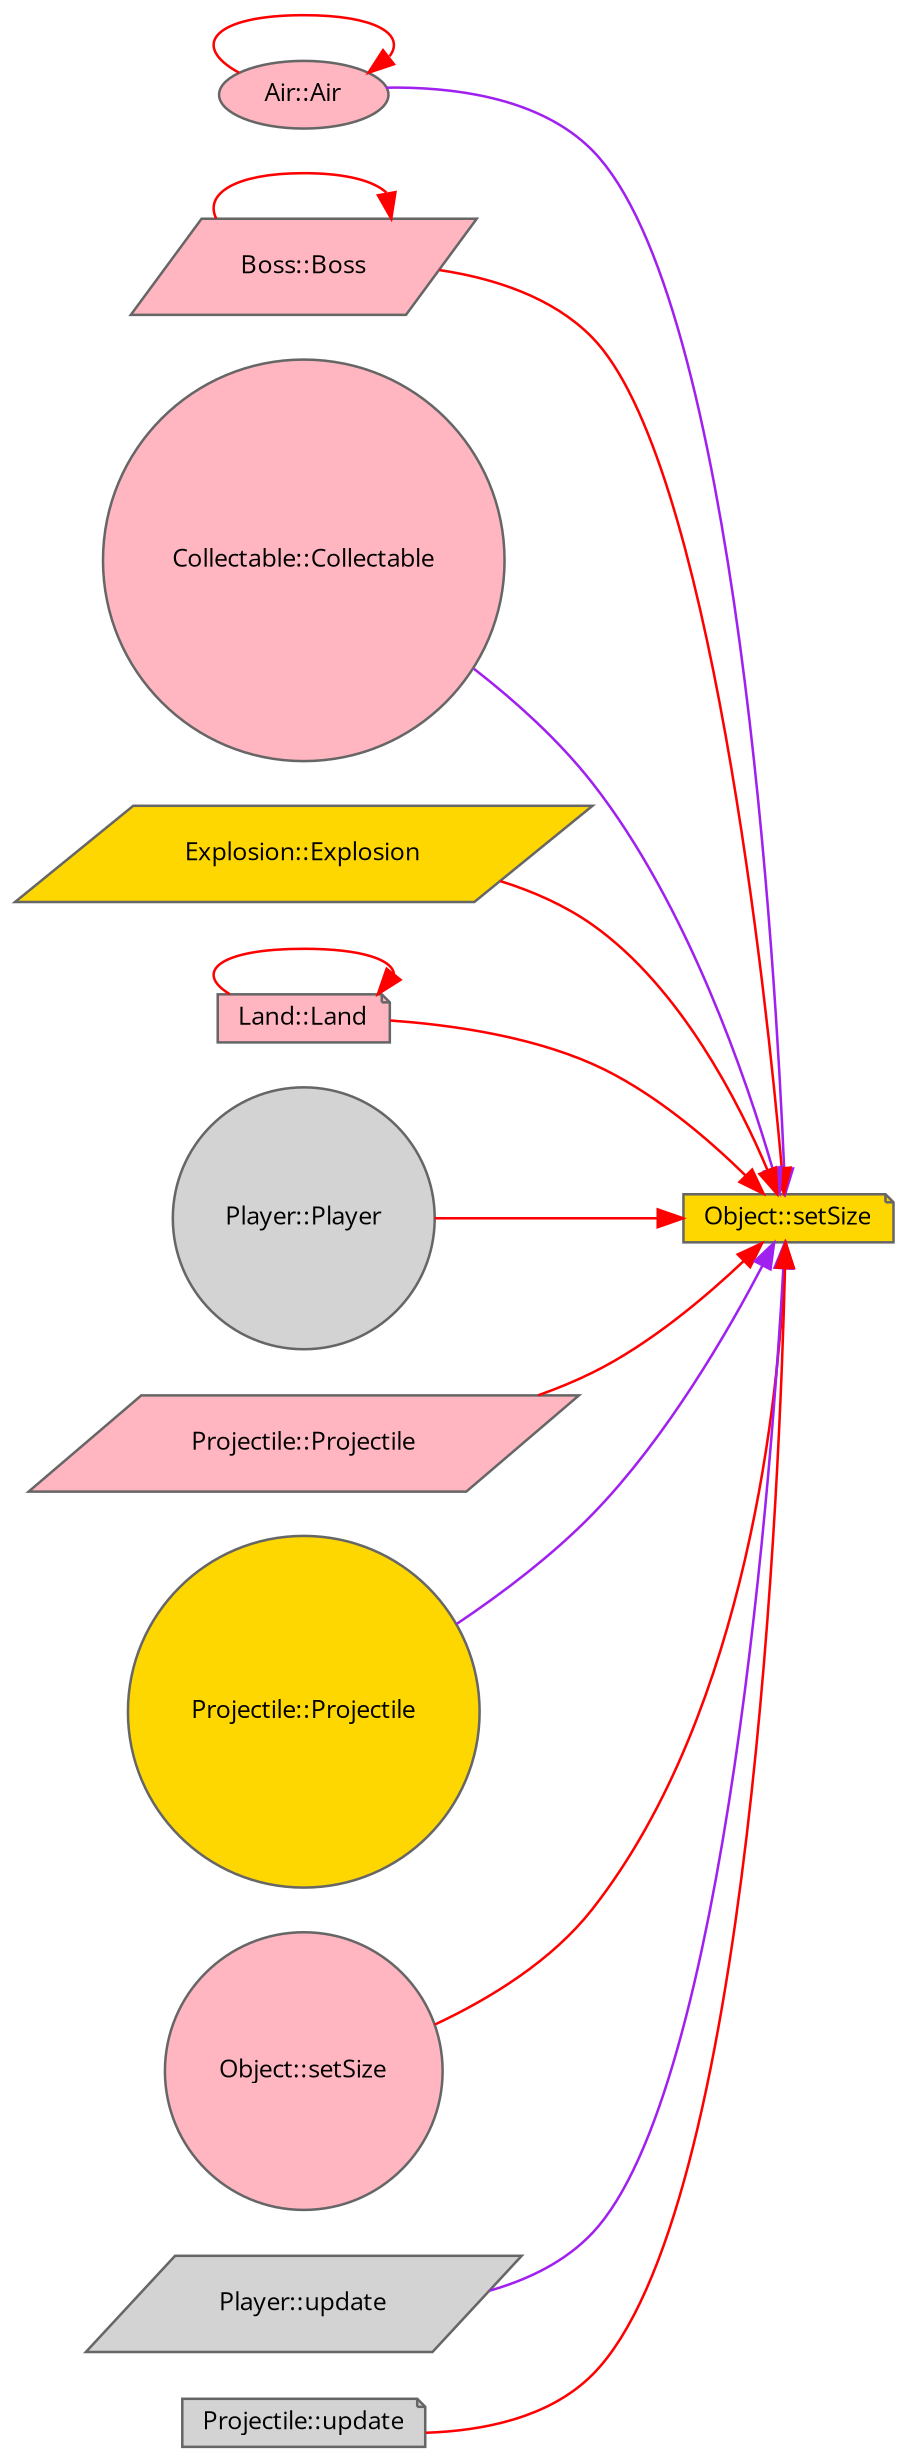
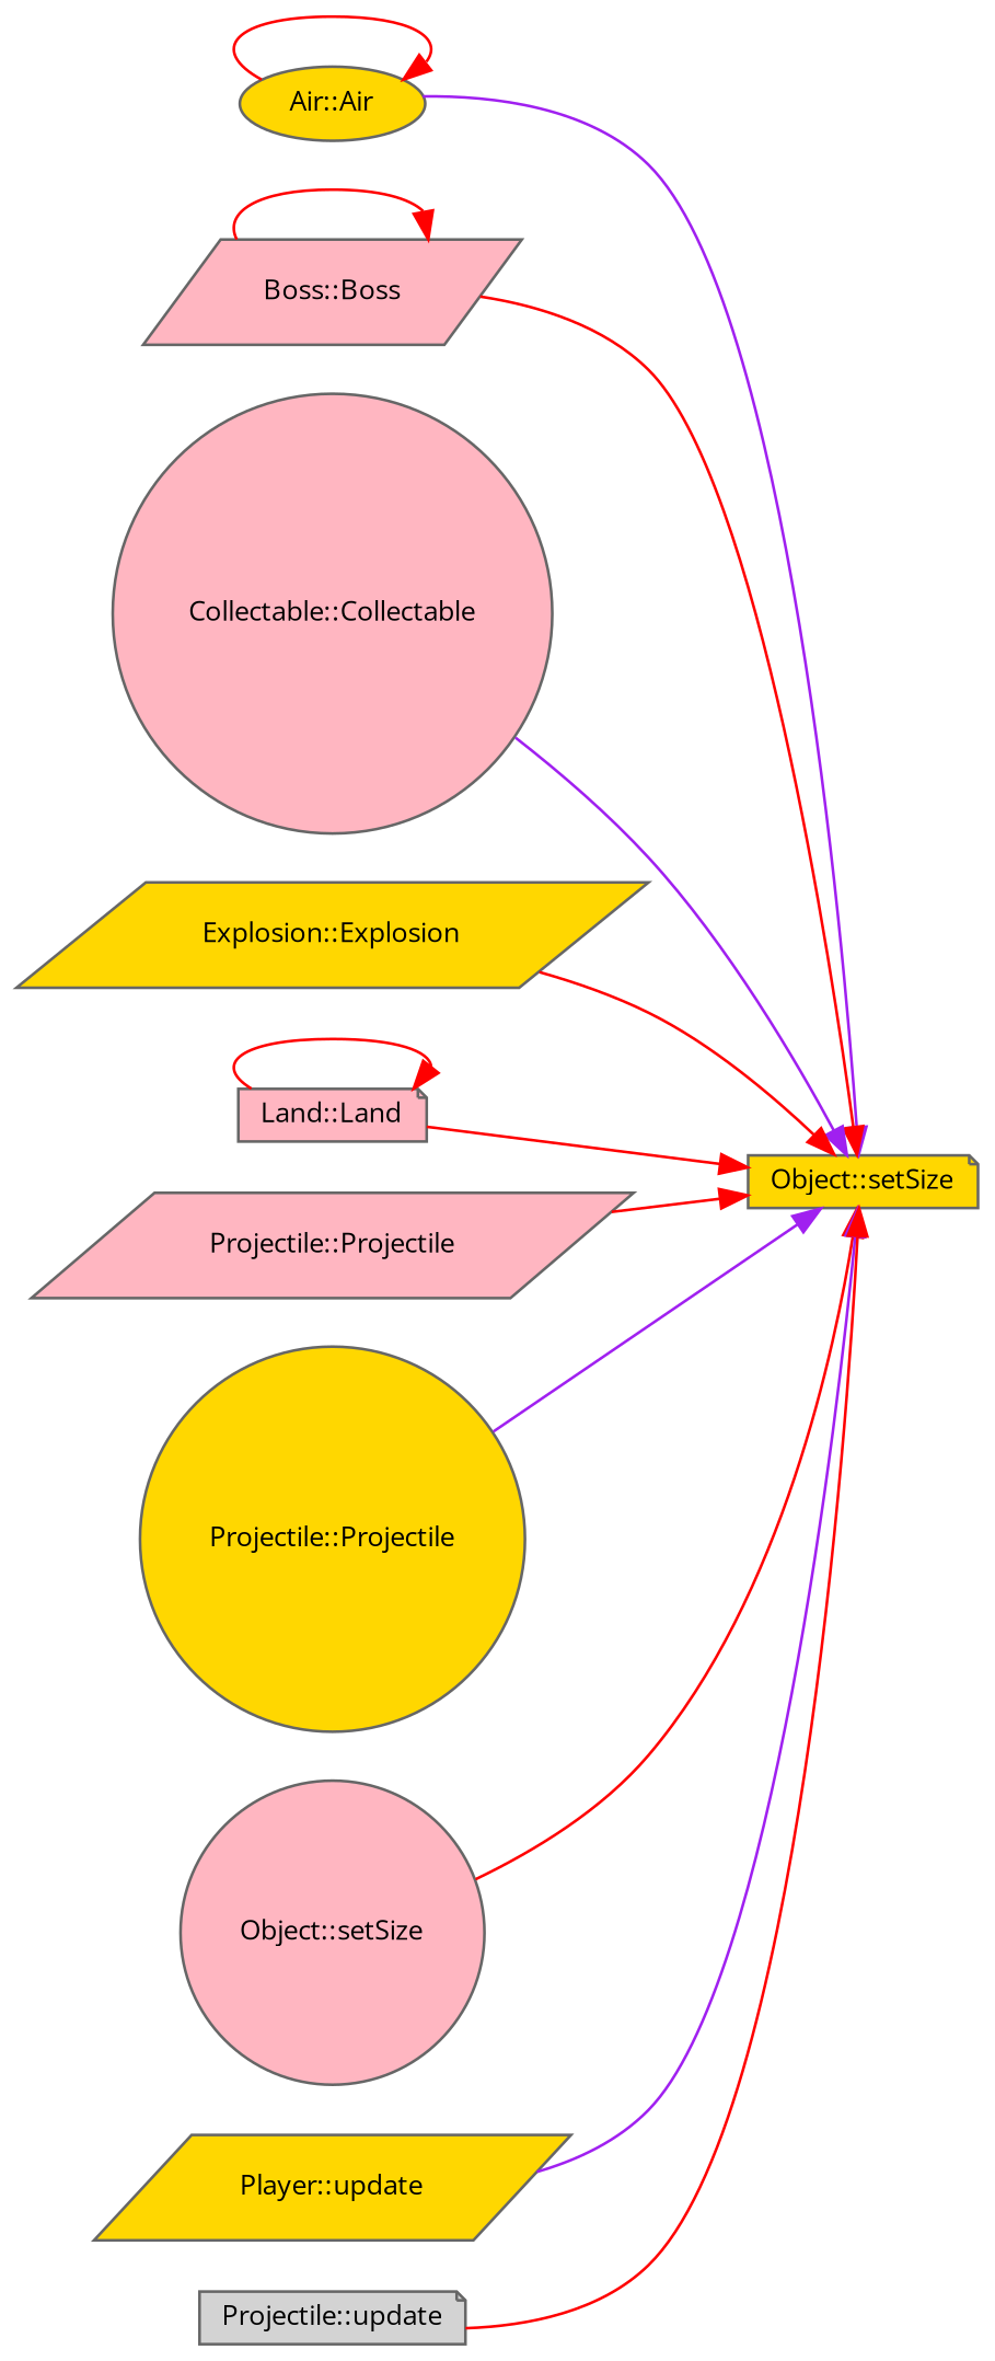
  digraph {
    fontname="Open Sans"
    rankdir=RL
    node [color=grey40 fillcolor=lightpink fontname="Open Sans" fontsize=10 shape=parallelogram style=filled]
    edge [color=red dir=back fontname="Open Sans" fontsize=10 labelfontname=Helvetica labelfontsize=10 style=solid]
    n1 [color=gray40 fillcolor=gold fontcolor=black height=0.2 label="Object::setSize" shape=note width=0.4]
-   n2 [height=0.2 label="Air::Air" shape=ellipse width=0.4]
+   n2 [fillcolor=gold height=0.2 label="Air::Air" shape=ellipse width=0.4]
    n3 [height=0.2 label="Boss::Boss" width=0.4]
    n4 [height=0.2 label="Collectable::Collectable" shape=circle width=0.4]
    n5 [fillcolor=gold height=0.2 label="Explosion::Explosion" width=0.4]
    n6 [height=0.2 label="Land::Land" shape=note width=0.4]
-   n7 [fillcolor=lightgrey height=0.2 label="Player::Player" shape=circle width=0.4]
    n8 [height=0.2 label="Projectile::Projectile" width=0.4]
    n9 [fillcolor=gold height=0.2 label="Projectile::Projectile" shape=circle width=0.4]
    n10 [height=0.2 label="Object::setSize" shape=circle width=0.4]
-   n11 [fillcolor=lightgrey height=0.2 label="Player::update" width=0.4]
+   n11 [fillcolor=gold height=0.2 label="Player::update" width=0.4]
    n12 [fillcolor=lightgrey height=0.2 label="Projectile::update" shape=note width=0.4]
    n1 -> n2 [color=purple]
    n1 -> n3
    n1 -> n4 [color=purple]
    n1 -> n5
    n1 -> n6
-   n1 -> n7
    n1 -> n8
    n1 -> n9 [color=purple]
    n1 -> n10
    n1 -> n11 [color=purple]
    n1 -> n12
    n2 -> n2
    n3 -> n3
    n6 -> n6
  }
